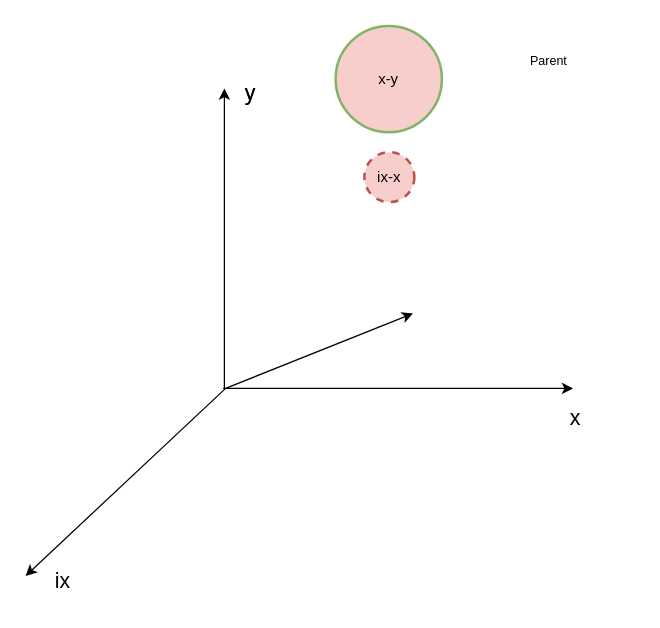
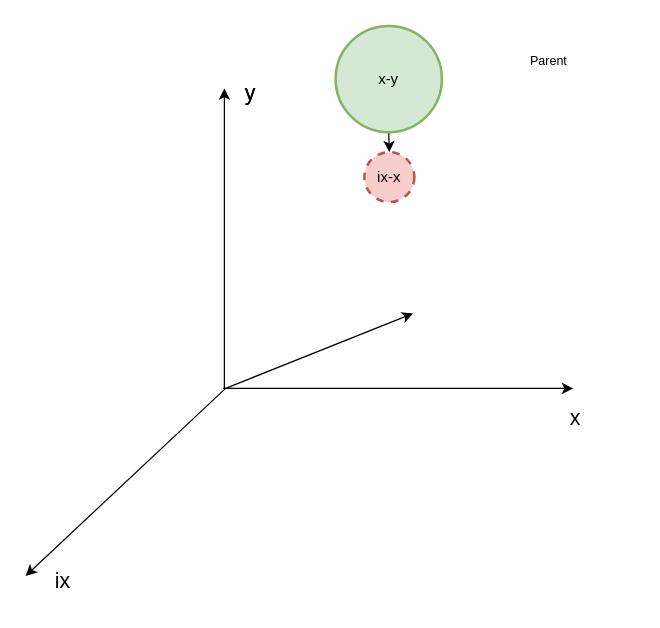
  <mxCell id="0" />
  <mxCell id="1" parent="0" />
  <mxCell id="2" value="" style="endArrow=classic;html=1;rounded=0;" parent="1" edge="1"><mxGeometry width="50" height="50" relative="1" as="geometry"><mxPoint x="180" y="310" as="sourcePoint" /><mxPoint x="20" y="460" as="targetPoint" /></mxGeometry></mxCell>
  <mxCell id="3" value="&lt;font style=&quot;font-size: 17px;&quot;&gt;ix&lt;/font&gt;" style="text;html=1;strokeColor=none;fillColor=none;align=center;verticalAlign=middle;whiteSpace=wrap;rounded=0;" parent="1" vertex="1"><mxGeometry x="20" y="450" width="60" height="30" as="geometry" /></mxCell>
+ <mxCell id="4" value="" style="endArrow=classic;html=1;rounded=0;entryX=0.5;entryY=0;entryDx=0;entryDy=0;exitX=0.5;exitY=1;exitDx=0;exitDy=0;" parent="1" source="9" target="13" edge="1"><mxGeometry width="50" height="50" relative="1" as="geometry"><mxPoint x="281" y="110" as="sourcePoint" /><mxPoint x="416" y="90" as="targetPoint" /></mxGeometry></mxCell>
  <mxCell id="5" value="" style="endArrow=classic;html=1;rounded=0;" parent="1" edge="1"><mxGeometry width="50" height="50" relative="1" as="geometry"><mxPoint x="178" y="310" as="sourcePoint" /><mxPoint x="458" y="310" as="targetPoint" /></mxGeometry></mxCell>
  <mxCell id="6" value="&lt;font style=&quot;font-size: 17px;&quot;&gt;y&lt;/font&gt;" style="text;html=1;strokeColor=none;fillColor=none;align=center;verticalAlign=middle;whiteSpace=wrap;rounded=0;" parent="1" vertex="1"><mxGeometry x="170" y="60" width="60" height="30" as="geometry" /></mxCell>
  <mxCell id="7" value="&lt;font style=&quot;font-size: 17px;&quot;&gt;y&lt;/font&gt;" style="text;html=1;strokeColor=none;fillColor=none;align=center;verticalAlign=middle;whiteSpace=wrap;rounded=0;" parent="1" vertex="1"><mxGeometry x="170" y="60" width="60" height="30" as="geometry" /></mxCell>
  <mxCell id="8" value="&lt;font style=&quot;font-size: 17px;&quot;&gt;x&lt;/font&gt;" style="text;html=1;strokeColor=none;fillColor=none;align=center;verticalAlign=middle;whiteSpace=wrap;rounded=0;" parent="1" vertex="1"><mxGeometry x="430" y="320" width="60" height="30" as="geometry" /></mxCell>
- <mxCell id="9" value="x-y" style="ellipse;whiteSpace=wrap;html=1;aspect=fixed;fillColor=#f8cecc;strokeColor=#82b366;strokeWidth=2;" parent="1" vertex="1"><mxGeometry x="268" y="20" width="85" height="85" as="geometry" /></mxCell>
+ <mxCell id="9" value="x-y" style="ellipse;whiteSpace=wrap;html=1;aspect=fixed;fillColor=#d5e8d4;strokeColor=#82b366;strokeWidth=2;" parent="1" vertex="1"><mxGeometry x="268" y="20" width="85" height="85" as="geometry" /></mxCell>
  <mxCell id="10" value="&lt;font style=&quot;font-size: 10px;&quot;&gt;Parent&lt;/font&gt;" style="text;html=1;strokeColor=none;fillColor=none;align=left;verticalAlign=middle;whiteSpace=wrap;rounded=0;" parent="1" vertex="1"><mxGeometry x="422" y="32.5" width="84" height="30" as="geometry" /></mxCell>
  <mxCell id="11" value="" style="endArrow=classic;html=1;rounded=0;" parent="1" edge="1"><mxGeometry width="50" height="50" relative="1" as="geometry"><mxPoint x="179" y="310" as="sourcePoint" /><mxPoint x="179" y="70" as="targetPoint" /></mxGeometry></mxCell>
  <mxCell id="12" value="" style="group" parent="1" vertex="1" connectable="0"><mxGeometry x="224" y="70" width="135" height="100" as="geometry" /></mxCell>
  <mxCell id="13" value="ix-x" style="ellipse;whiteSpace=wrap;html=1;aspect=fixed;fillColor=#f8cecc;strokeColor=#b85450;strokeWidth=2;dashed=1;" parent="12" vertex="1"><mxGeometry x="67" y="51" width="40" height="40" as="geometry" /></mxCell>
  <mxCell id="14" value="" style="endArrow=classic;html=1;rounded=0;" edge="1" parent="1"><mxGeometry width="50" height="50" relative="1" as="geometry"><mxPoint x="180" y="310" as="sourcePoint" /><mxPoint x="330" y="250" as="targetPoint" /></mxGeometry></mxCell>
